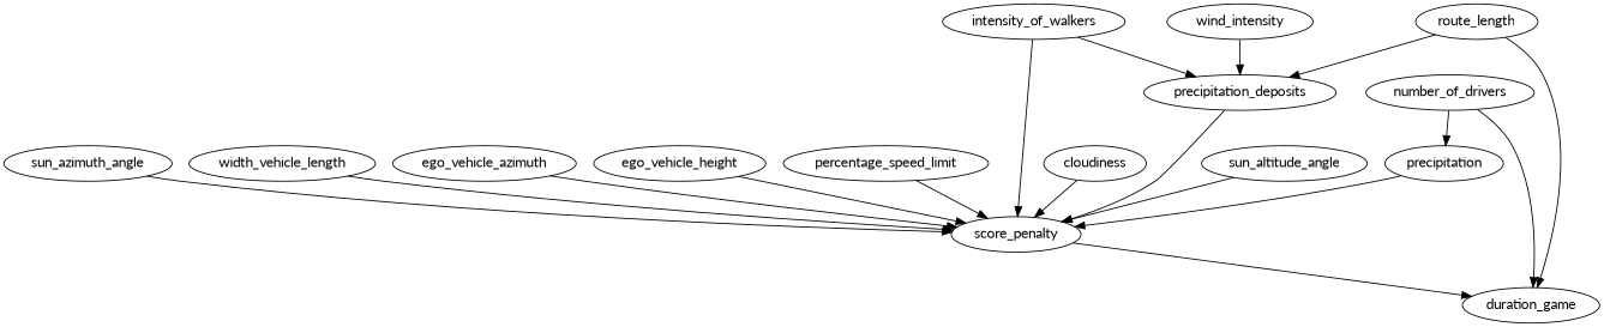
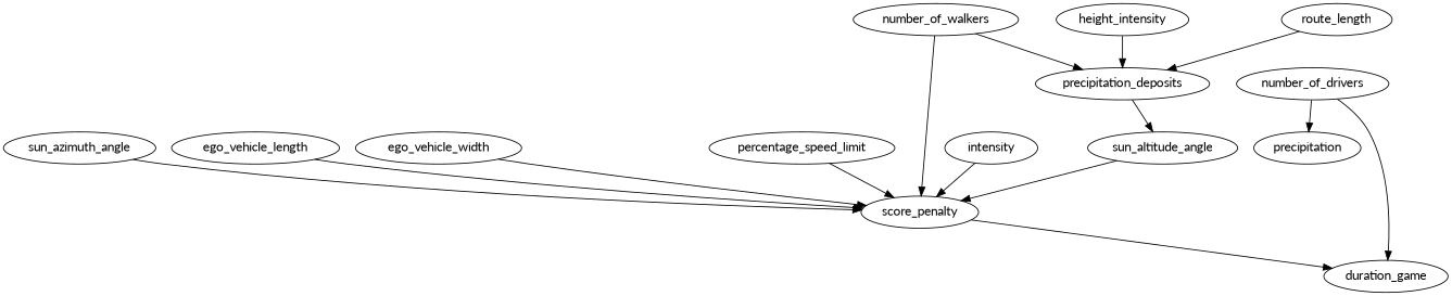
  digraph {
    fontname=Lato
    node [fontname=Lato]
    edge [fontname=Lato]
-   cloudiness
+   cloudiness [label=intensity]
    score_penalty
    duration_game
    precipitation
    precipitation_deposits
    sun_altitude_angle
    sun_azimuth_angle
-   wind_intensity
-   ego_vehicle_length [label=width_vehicle_length]
-   ego_vehicle_width [label=ego_vehicle_azimuth]
-   ego_vehicle_height
+   wind_intensity [label=height_intensity]
+   ego_vehicle_length
+   ego_vehicle_width
    percentage_speed_limit
    number_of_drivers
-   number_of_walkers [label=intensity_of_walkers]
+   number_of_walkers
    route_length
    cloudiness -> score_penalty
    score_penalty -> duration_game
-   precipitation -> score_penalty
-   precipitation_deposits -> score_penalty
+   precipitation_deposits -> sun_altitude_angle
    sun_altitude_angle -> score_penalty
    sun_azimuth_angle -> score_penalty
    wind_intensity -> precipitation_deposits
    ego_vehicle_length -> score_penalty
    ego_vehicle_width -> score_penalty
-   ego_vehicle_height -> score_penalty
    percentage_speed_limit -> score_penalty
    number_of_drivers -> duration_game
    number_of_drivers -> precipitation
    number_of_walkers -> score_penalty
    number_of_walkers -> precipitation_deposits
-   route_length -> duration_game
    route_length -> precipitation_deposits
  }
